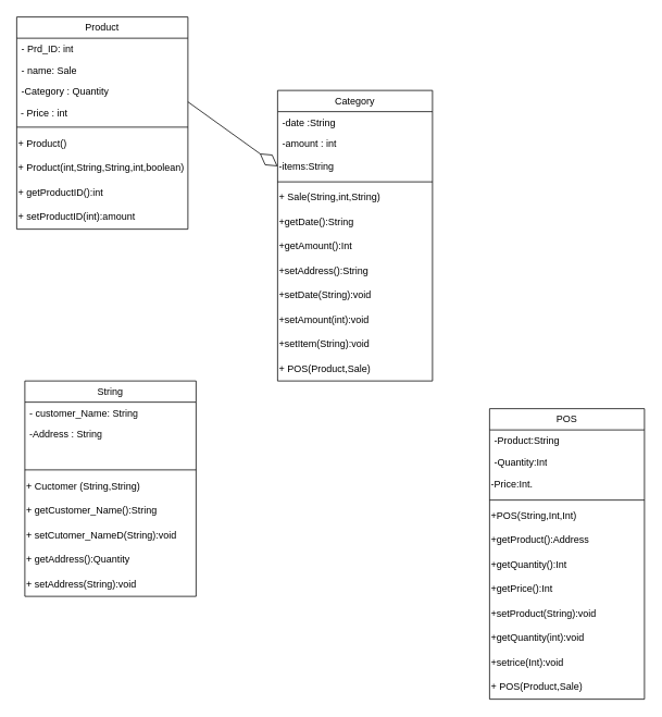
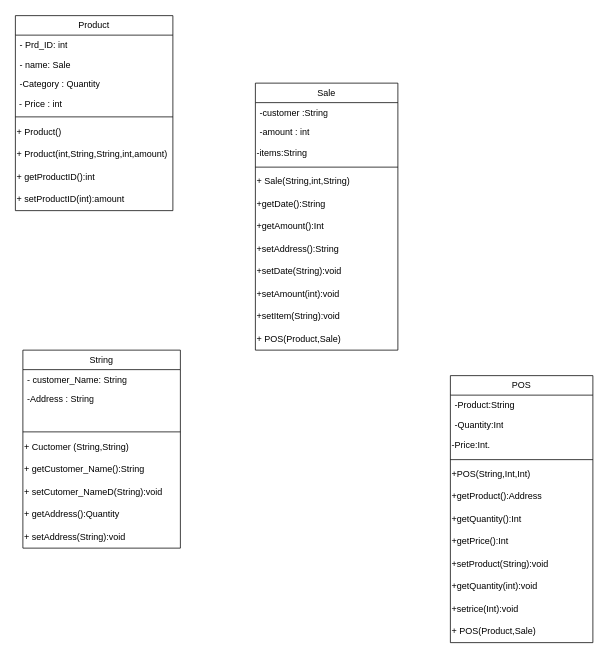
  <mxCell id="0" />
  <mxCell id="1" parent="0" />
  <mxCell id="2" value="Product" style="swimlane;fontStyle=0;childLayout=stackLayout;horizontal=1;startSize=26;fillColor=none;horizontalStack=0;resizeParent=1;resizeParentMax=0;resizeLast=0;collapsible=1;marginBottom=0;whiteSpace=wrap;html=1;" vertex="1" parent="1"><mxGeometry x="20" y="20" width="210" height="260" as="geometry" /></mxCell>
  <mxCell id="3" value="- Prd_ID: int" style="text;strokeColor=none;fillColor=none;align=left;verticalAlign=top;spacingLeft=4;spacingRight=4;overflow=hidden;rotatable=0;points=[[0,0.5],[1,0.5]];portConstraint=eastwest;whiteSpace=wrap;html=1;" vertex="1" parent="2"><mxGeometry y="26" width="210" height="26" as="geometry" /></mxCell>
  <mxCell id="4" value="- name: Sale" style="text;strokeColor=none;fillColor=none;align=left;verticalAlign=top;spacingLeft=4;spacingRight=4;overflow=hidden;rotatable=0;points=[[0,0.5],[1,0.5]];portConstraint=eastwest;whiteSpace=wrap;html=1;" vertex="1" parent="2"><mxGeometry y="52" width="210" height="26" as="geometry" /></mxCell>
  <mxCell id="5" value="-Category : Quantity" style="text;strokeColor=none;fillColor=none;align=left;verticalAlign=top;spacingLeft=4;spacingRight=4;overflow=hidden;rotatable=0;points=[[0,0.5],[1,0.5]];portConstraint=eastwest;whiteSpace=wrap;html=1;" vertex="1" parent="2"><mxGeometry y="78" width="210" height="52" as="geometry" /></mxCell>
  <mxCell id="6" value="" style="line;strokeWidth=1;fillColor=none;align=left;verticalAlign=middle;spacingTop=-1;spacingLeft=3;spacingRight=3;rotatable=0;labelPosition=right;points=[];portConstraint=eastwest;strokeColor=inherit;" vertex="1" parent="2"><mxGeometry y="130" width="210" height="10" as="geometry" /></mxCell>
  <mxCell id="7" value="+ Product()" style="text;strokeColor=none;align=left;fillColor=none;html=1;verticalAlign=middle;whiteSpace=wrap;rounded=0;" vertex="1" parent="2"><mxGeometry y="140" width="210" height="30" as="geometry" /></mxCell>
- <mxCell id="8" value="+ Product(int,String,String,int,boolean)" style="text;strokeColor=none;align=left;fillColor=none;html=1;verticalAlign=middle;whiteSpace=wrap;rounded=0;" vertex="1" parent="2"><mxGeometry y="170" width="210" height="30" as="geometry" /></mxCell>
+ <mxCell id="8" value="+ Product(int,String,String,int,amount)" style="text;strokeColor=none;align=left;fillColor=none;html=1;verticalAlign=middle;whiteSpace=wrap;rounded=0;" vertex="1" parent="2"><mxGeometry y="170" width="210" height="30" as="geometry" /></mxCell>
  <mxCell id="9" value="+ getProductID():int" style="text;strokeColor=none;align=left;fillColor=none;html=1;verticalAlign=middle;whiteSpace=wrap;rounded=0;" vertex="1" parent="2"><mxGeometry y="200" width="210" height="30" as="geometry" /></mxCell>
  <mxCell id="10" value="+ setProductID(int):amount" style="text;strokeColor=none;align=left;fillColor=none;html=1;verticalAlign=middle;whiteSpace=wrap;rounded=0;" vertex="1" parent="2"><mxGeometry y="230" width="210" height="30" as="geometry" /></mxCell>
  <mxCell id="11" value="&amp;nbsp;- Price : int" style="text;strokeColor=none;align=left;fillColor=none;html=1;verticalAlign=middle;whiteSpace=wrap;rounded=0;" vertex="1" parent="1"><mxGeometry x="20" y="123" width="130" height="30" as="geometry" /></mxCell>
- <mxCell id="12" value="Category" style="swimlane;fontStyle=0;childLayout=stackLayout;horizontal=1;startSize=26;fillColor=none;horizontalStack=0;resizeParent=1;resizeParentMax=0;resizeLast=0;collapsible=1;marginBottom=0;whiteSpace=wrap;html=1;" vertex="1" parent="1"><mxGeometry x="340" y="110" width="190" height="356" as="geometry" /></mxCell>
- <mxCell id="13" value="-date :String" style="text;strokeColor=none;fillColor=none;align=left;verticalAlign=top;spacingLeft=4;spacingRight=4;overflow=hidden;rotatable=0;points=[[0,0.5],[1,0.5]];portConstraint=eastwest;whiteSpace=wrap;html=1;" vertex="1" parent="12"><mxGeometry y="26" width="190" height="26" as="geometry" /></mxCell>
+ <mxCell id="12" value="Sale" style="swimlane;fontStyle=0;childLayout=stackLayout;horizontal=1;startSize=26;fillColor=none;horizontalStack=0;resizeParent=1;resizeParentMax=0;resizeLast=0;collapsible=1;marginBottom=0;whiteSpace=wrap;html=1;" vertex="1" parent="1"><mxGeometry x="340" y="110" width="190" height="356" as="geometry" /></mxCell>
+ <mxCell id="13" value="-customer :String" style="text;strokeColor=none;fillColor=none;align=left;verticalAlign=top;spacingLeft=4;spacingRight=4;overflow=hidden;rotatable=0;points=[[0,0.5],[1,0.5]];portConstraint=eastwest;whiteSpace=wrap;html=1;" vertex="1" parent="12"><mxGeometry y="26" width="190" height="26" as="geometry" /></mxCell>
  <mxCell id="14" value="-amount : int" style="text;strokeColor=none;fillColor=none;align=left;verticalAlign=top;spacingLeft=4;spacingRight=4;overflow=hidden;rotatable=0;points=[[0,0.5],[1,0.5]];portConstraint=eastwest;whiteSpace=wrap;html=1;" vertex="1" parent="12"><mxGeometry y="52" width="190" height="26" as="geometry" /></mxCell>
  <mxCell id="15" value="-items:String" style="text;strokeColor=none;align=left;fillColor=none;html=1;verticalAlign=middle;whiteSpace=wrap;rounded=0;" vertex="1" parent="12"><mxGeometry y="78" width="190" height="30" as="geometry" /></mxCell>
  <mxCell id="16" value="" style="line;strokeWidth=1;fillColor=none;align=left;verticalAlign=middle;spacingTop=-1;spacingLeft=3;spacingRight=3;rotatable=0;labelPosition=right;points=[];portConstraint=eastwest;strokeColor=inherit;" vertex="1" parent="12"><mxGeometry y="108" width="190" height="8" as="geometry" /></mxCell>
  <mxCell id="17" value="+ Sale(String,int,String)" style="text;strokeColor=none;align=left;fillColor=none;html=1;verticalAlign=middle;whiteSpace=wrap;rounded=0;" vertex="1" parent="12"><mxGeometry y="116" width="190" height="30" as="geometry" /></mxCell>
  <mxCell id="18" value="+getDate():String" style="text;strokeColor=none;align=left;fillColor=none;html=1;verticalAlign=middle;whiteSpace=wrap;rounded=0;" vertex="1" parent="12"><mxGeometry y="146" width="190" height="30" as="geometry" /></mxCell>
  <mxCell id="19" value="+getAmount():Int" style="text;strokeColor=none;align=left;fillColor=none;html=1;verticalAlign=middle;whiteSpace=wrap;rounded=0;" vertex="1" parent="12"><mxGeometry y="176" width="190" height="30" as="geometry" /></mxCell>
  <mxCell id="20" value="+setAddress():String" style="text;strokeColor=none;align=left;fillColor=none;html=1;verticalAlign=middle;whiteSpace=wrap;rounded=0;" vertex="1" parent="12"><mxGeometry y="206" width="190" height="30" as="geometry" /></mxCell>
  <mxCell id="21" value="+setDate(String):void" style="text;strokeColor=none;align=left;fillColor=none;html=1;verticalAlign=middle;whiteSpace=wrap;rounded=0;" vertex="1" parent="12"><mxGeometry y="236" width="190" height="30" as="geometry" /></mxCell>
  <mxCell id="22" value="+setAmount(int):void" style="text;strokeColor=none;align=left;fillColor=none;html=1;verticalAlign=middle;whiteSpace=wrap;rounded=0;" vertex="1" parent="12"><mxGeometry y="266" width="190" height="30" as="geometry" /></mxCell>
  <mxCell id="23" value="+setItem(String):void" style="text;strokeColor=none;align=left;fillColor=none;html=1;verticalAlign=middle;whiteSpace=wrap;rounded=0;" vertex="1" parent="12"><mxGeometry y="296" width="190" height="30" as="geometry" /></mxCell>
  <mxCell id="24" value="+ POS(Product,Sale)" style="text;strokeColor=none;align=left;fillColor=none;html=1;verticalAlign=middle;whiteSpace=wrap;rounded=0;" vertex="1" parent="12"><mxGeometry y="326" width="190" height="30" as="geometry" /></mxCell>
- <mxCell id="25" value="" style="endArrow=diamondThin;endFill=0;endSize=24;html=1;rounded=0;entryX=0;entryY=0.5;entryDx=0;entryDy=0;exitX=1;exitY=0.5;exitDx=0;exitDy=0;" edge="1" parent="1" source="5" target="15"><mxGeometry width="160" relative="1" as="geometry"><mxPoint x="360" y="110" as="sourcePoint" /><mxPoint x="510" y="110" as="targetPoint" /></mxGeometry></mxCell>
  <mxCell id="26" value="String" style="swimlane;fontStyle=0;childLayout=stackLayout;horizontal=1;startSize=26;fillColor=none;horizontalStack=0;resizeParent=1;resizeParentMax=0;resizeLast=0;collapsible=1;marginBottom=0;whiteSpace=wrap;html=1;" vertex="1" parent="1"><mxGeometry x="30" y="466" width="210" height="264" as="geometry" /></mxCell>
  <mxCell id="27" value="- customer_Name: String" style="text;strokeColor=none;fillColor=none;align=left;verticalAlign=top;spacingLeft=4;spacingRight=4;overflow=hidden;rotatable=0;points=[[0,0.5],[1,0.5]];portConstraint=eastwest;whiteSpace=wrap;html=1;" vertex="1" parent="26"><mxGeometry y="26" width="210" height="26" as="geometry" /></mxCell>
  <mxCell id="28" value="-Address : String" style="text;strokeColor=none;fillColor=none;align=left;verticalAlign=top;spacingLeft=4;spacingRight=4;overflow=hidden;rotatable=0;points=[[0,0.5],[1,0.5]];portConstraint=eastwest;whiteSpace=wrap;html=1;" vertex="1" parent="26"><mxGeometry y="52" width="210" height="52" as="geometry" /></mxCell>
  <mxCell id="29" value="" style="line;strokeWidth=1;fillColor=none;align=left;verticalAlign=middle;spacingTop=-1;spacingLeft=3;spacingRight=3;rotatable=0;labelPosition=right;points=[];portConstraint=eastwest;strokeColor=inherit;" vertex="1" parent="26"><mxGeometry y="104" width="210" height="10" as="geometry" /></mxCell>
  <mxCell id="30" value="+ Cuctomer (String,String)" style="text;strokeColor=none;align=left;fillColor=none;html=1;verticalAlign=middle;whiteSpace=wrap;rounded=0;" vertex="1" parent="26"><mxGeometry y="114" width="210" height="30" as="geometry" /></mxCell>
  <mxCell id="31" value="+ getCustomer_Name():String" style="text;strokeColor=none;align=left;fillColor=none;html=1;verticalAlign=middle;whiteSpace=wrap;rounded=0;" vertex="1" parent="26"><mxGeometry y="144" width="210" height="30" as="geometry" /></mxCell>
  <mxCell id="32" value="+ setCutomer_NameD(String):void" style="text;strokeColor=none;align=left;fillColor=none;html=1;verticalAlign=middle;whiteSpace=wrap;rounded=0;" vertex="1" parent="26"><mxGeometry y="174" width="210" height="30" as="geometry" /></mxCell>
  <mxCell id="33" value="+ getAddress():Quantity" style="text;strokeColor=none;align=left;fillColor=none;html=1;verticalAlign=middle;whiteSpace=wrap;rounded=0;" vertex="1" parent="26"><mxGeometry y="204" width="210" height="30" as="geometry" /></mxCell>
  <mxCell id="34" value="+ setAddress(String):void" style="text;strokeColor=none;align=left;fillColor=none;html=1;verticalAlign=middle;whiteSpace=wrap;rounded=0;" vertex="1" parent="26"><mxGeometry y="234" width="210" height="30" as="geometry" /></mxCell>
  <mxCell id="35" value="POS" style="swimlane;fontStyle=0;childLayout=stackLayout;horizontal=1;startSize=26;fillColor=none;horizontalStack=0;resizeParent=1;resizeParentMax=0;resizeLast=0;collapsible=1;marginBottom=0;whiteSpace=wrap;html=1;" vertex="1" parent="1"><mxGeometry x="600" y="500" width="190" height="356" as="geometry" /></mxCell>
  <mxCell id="36" value="-Product:String" style="text;strokeColor=none;fillColor=none;align=left;verticalAlign=top;spacingLeft=4;spacingRight=4;overflow=hidden;rotatable=0;points=[[0,0.5],[1,0.5]];portConstraint=eastwest;whiteSpace=wrap;html=1;" vertex="1" parent="35"><mxGeometry y="26" width="190" height="26" as="geometry" /></mxCell>
  <mxCell id="37" value="-Quantity:Int" style="text;strokeColor=none;fillColor=none;align=left;verticalAlign=top;spacingLeft=4;spacingRight=4;overflow=hidden;rotatable=0;points=[[0,0.5],[1,0.5]];portConstraint=eastwest;whiteSpace=wrap;html=1;" vertex="1" parent="35"><mxGeometry y="52" width="190" height="26" as="geometry" /></mxCell>
  <mxCell id="38" value="-Price:Int." style="text;strokeColor=none;align=left;fillColor=none;html=1;verticalAlign=middle;whiteSpace=wrap;rounded=0;" vertex="1" parent="35"><mxGeometry y="78" width="190" height="30" as="geometry" /></mxCell>
  <mxCell id="39" value="" style="line;strokeWidth=1;fillColor=none;align=left;verticalAlign=middle;spacingTop=-1;spacingLeft=3;spacingRight=3;rotatable=0;labelPosition=right;points=[];portConstraint=eastwest;strokeColor=inherit;" vertex="1" parent="35"><mxGeometry y="108" width="190" height="8" as="geometry" /></mxCell>
  <mxCell id="40" value="+POS(String,Int,Int)" style="text;strokeColor=none;align=left;fillColor=none;html=1;verticalAlign=middle;whiteSpace=wrap;rounded=0;" vertex="1" parent="35"><mxGeometry y="116" width="190" height="30" as="geometry" /></mxCell>
  <mxCell id="41" value="+getProduct():Address" style="text;strokeColor=none;align=left;fillColor=none;html=1;verticalAlign=middle;whiteSpace=wrap;rounded=0;" vertex="1" parent="35"><mxGeometry y="146" width="190" height="30" as="geometry" /></mxCell>
  <mxCell id="42" value="+getQuantity():Int" style="text;strokeColor=none;align=left;fillColor=none;html=1;verticalAlign=middle;whiteSpace=wrap;rounded=0;" vertex="1" parent="35"><mxGeometry y="176" width="190" height="30" as="geometry" /></mxCell>
  <mxCell id="43" value="+getPrice():Int" style="text;strokeColor=none;align=left;fillColor=none;html=1;verticalAlign=middle;whiteSpace=wrap;rounded=0;" vertex="1" parent="35"><mxGeometry y="206" width="190" height="30" as="geometry" /></mxCell>
  <mxCell id="44" value="+setProduct(String):void" style="text;strokeColor=none;align=left;fillColor=none;html=1;verticalAlign=middle;whiteSpace=wrap;rounded=0;" vertex="1" parent="35"><mxGeometry y="236" width="190" height="30" as="geometry" /></mxCell>
  <mxCell id="45" value="+getQuantity(int):void" style="text;strokeColor=none;align=left;fillColor=none;html=1;verticalAlign=middle;whiteSpace=wrap;rounded=0;" vertex="1" parent="35"><mxGeometry y="266" width="190" height="30" as="geometry" /></mxCell>
  <mxCell id="46" value="+setrice(Int):void" style="text;strokeColor=none;align=left;fillColor=none;html=1;verticalAlign=middle;whiteSpace=wrap;rounded=0;" vertex="1" parent="35"><mxGeometry y="296" width="190" height="30" as="geometry" /></mxCell>
  <mxCell id="47" value="+ POS(Product,Sale)" style="text;strokeColor=none;align=left;fillColor=none;html=1;verticalAlign=middle;whiteSpace=wrap;rounded=0;" vertex="1" parent="35"><mxGeometry y="326" width="190" height="30" as="geometry" /></mxCell>
